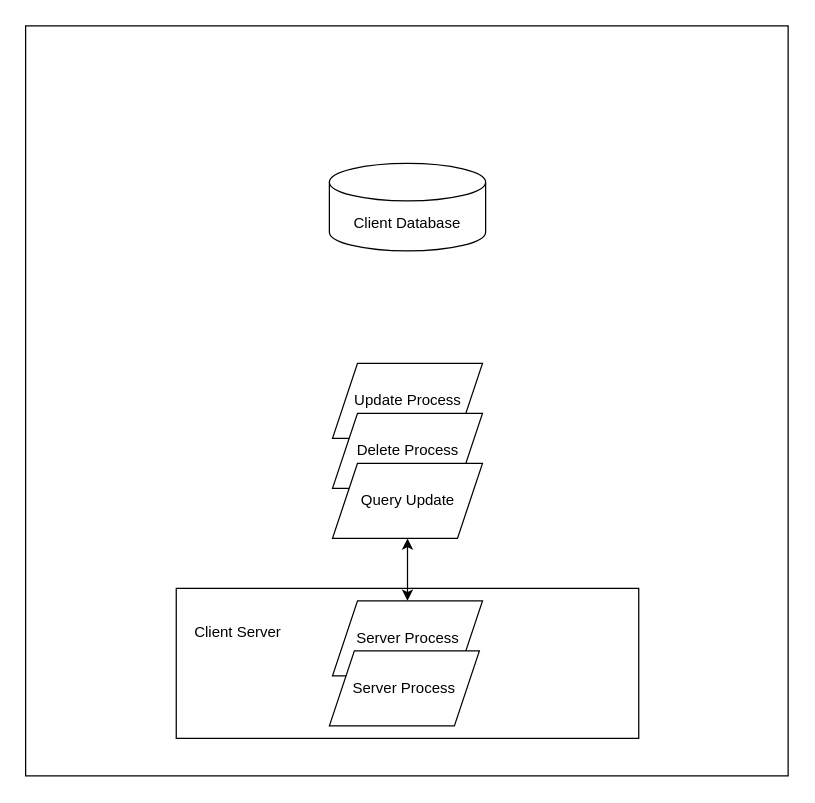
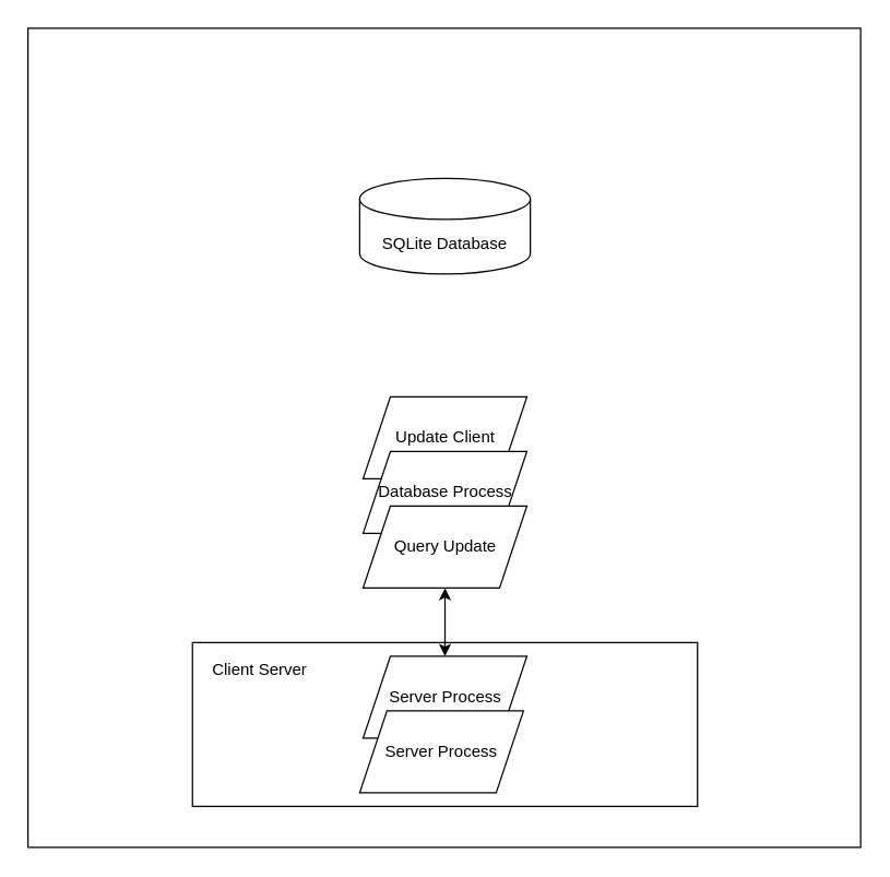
  <mxCell id="0" />
  <mxCell id="1" parent="0" />
  <mxCell id="2" value="" style="rounded=0;whiteSpace=wrap;html=1;" vertex="1" parent="1"><mxGeometry x="20" y="20" width="610" height="600" as="geometry" /></mxCell>
- <mxCell id="3" value="Client Database" style="shape=cylinder3;whiteSpace=wrap;html=1;boundedLbl=1;backgroundOutline=1;size=15;" vertex="1" parent="1"><mxGeometry x="263" y="130" width="125" height="70" as="geometry" /></mxCell>
- <mxCell id="4" value="Update Process" style="shape=parallelogram;perimeter=parallelogramPerimeter;whiteSpace=wrap;html=1;fixedSize=1;" vertex="1" parent="1"><mxGeometry x="265.5" y="290" width="120" height="60" as="geometry" /></mxCell>
- <mxCell id="5" value="Delete Process" style="shape=parallelogram;perimeter=parallelogramPerimeter;whiteSpace=wrap;html=1;fixedSize=1;" vertex="1" parent="1"><mxGeometry x="265.5" y="330" width="120" height="60" as="geometry" /></mxCell>
+ <mxCell id="3" value="SQLite Database" style="shape=cylinder3;whiteSpace=wrap;html=1;boundedLbl=1;backgroundOutline=1;size=15;" vertex="1" parent="1"><mxGeometry x="263" y="130" width="125" height="70" as="geometry" /></mxCell>
+ <mxCell id="4" value="Update Client" style="shape=parallelogram;perimeter=parallelogramPerimeter;whiteSpace=wrap;html=1;fixedSize=1;" vertex="1" parent="1"><mxGeometry x="265.5" y="290" width="120" height="60" as="geometry" /></mxCell>
+ <mxCell id="5" value="Database Process" style="shape=parallelogram;perimeter=parallelogramPerimeter;whiteSpace=wrap;html=1;fixedSize=1;" vertex="1" parent="1"><mxGeometry x="265.5" y="330" width="120" height="60" as="geometry" /></mxCell>
  <mxCell id="6" value="Query Update" style="shape=parallelogram;perimeter=parallelogramPerimeter;whiteSpace=wrap;html=1;fixedSize=1;" vertex="1" parent="1"><mxGeometry x="265.5" y="370" width="120" height="60" as="geometry" /></mxCell>
  <mxCell id="7" value="" style="rounded=0;whiteSpace=wrap;html=1;" vertex="1" parent="1"><mxGeometry x="140.5" y="470" width="370" height="120" as="geometry" /></mxCell>
  <mxCell id="8" value="Server Process" style="shape=parallelogram;perimeter=parallelogramPerimeter;whiteSpace=wrap;html=1;fixedSize=1;" vertex="1" parent="1"><mxGeometry x="265.5" y="480" width="120" height="60" as="geometry" /></mxCell>
  <mxCell id="9" value="Server Process" style="shape=parallelogram;perimeter=parallelogramPerimeter;whiteSpace=wrap;html=1;fixedSize=1;" vertex="1" parent="1"><mxGeometry x="263" y="520" width="120" height="60" as="geometry" /></mxCell>
- <mxCell id="10" value="Client Server" style="text;html=1;strokeColor=none;fillColor=none;align=center;verticalAlign=middle;whiteSpace=wrap;rounded=0;" vertex="1" parent="1"><mxGeometry x="150" y="495" width="80" height="20" as="geometry" /></mxCell>
+ <mxCell id="10" value="Client Server" style="text;html=1;strokeColor=none;fillColor=none;align=center;verticalAlign=middle;whiteSpace=wrap;rounded=0;" vertex="1" parent="1"><mxGeometry x="150" y="480" width="80" height="20" as="geometry" /></mxCell>
  <mxCell id="11" value="" style="endArrow=classic;startArrow=classic;html=1;entryX=0.5;entryY=1;entryDx=0;entryDy=0;exitX=0.5;exitY=0;exitDx=0;exitDy=0;" edge="1" parent="1" source="8" target="6"><mxGeometry width="50" height="50" relative="1" as="geometry"><mxPoint x="450" y="460" as="sourcePoint" /><mxPoint x="450" y="370" as="targetPoint" /></mxGeometry></mxCell>
